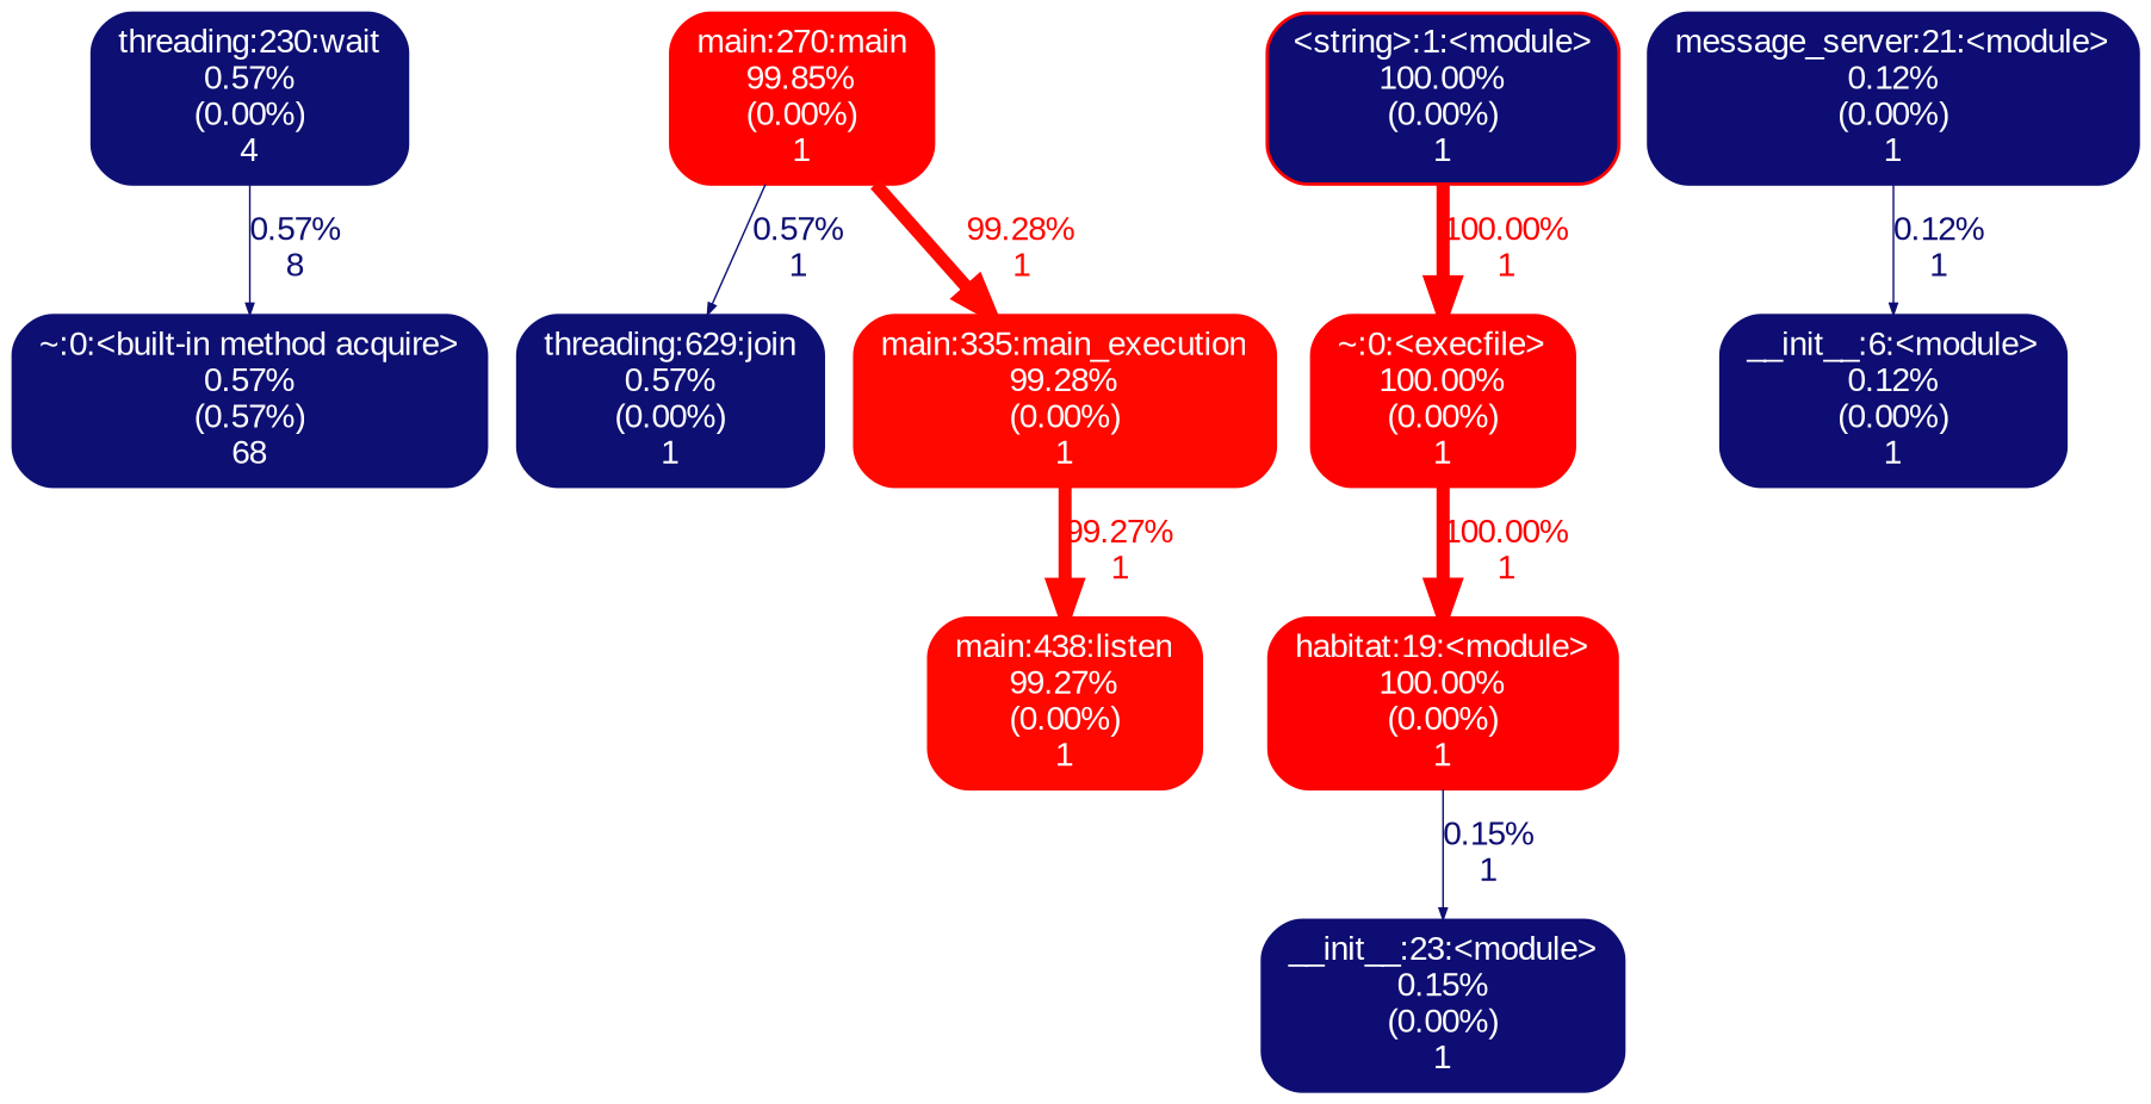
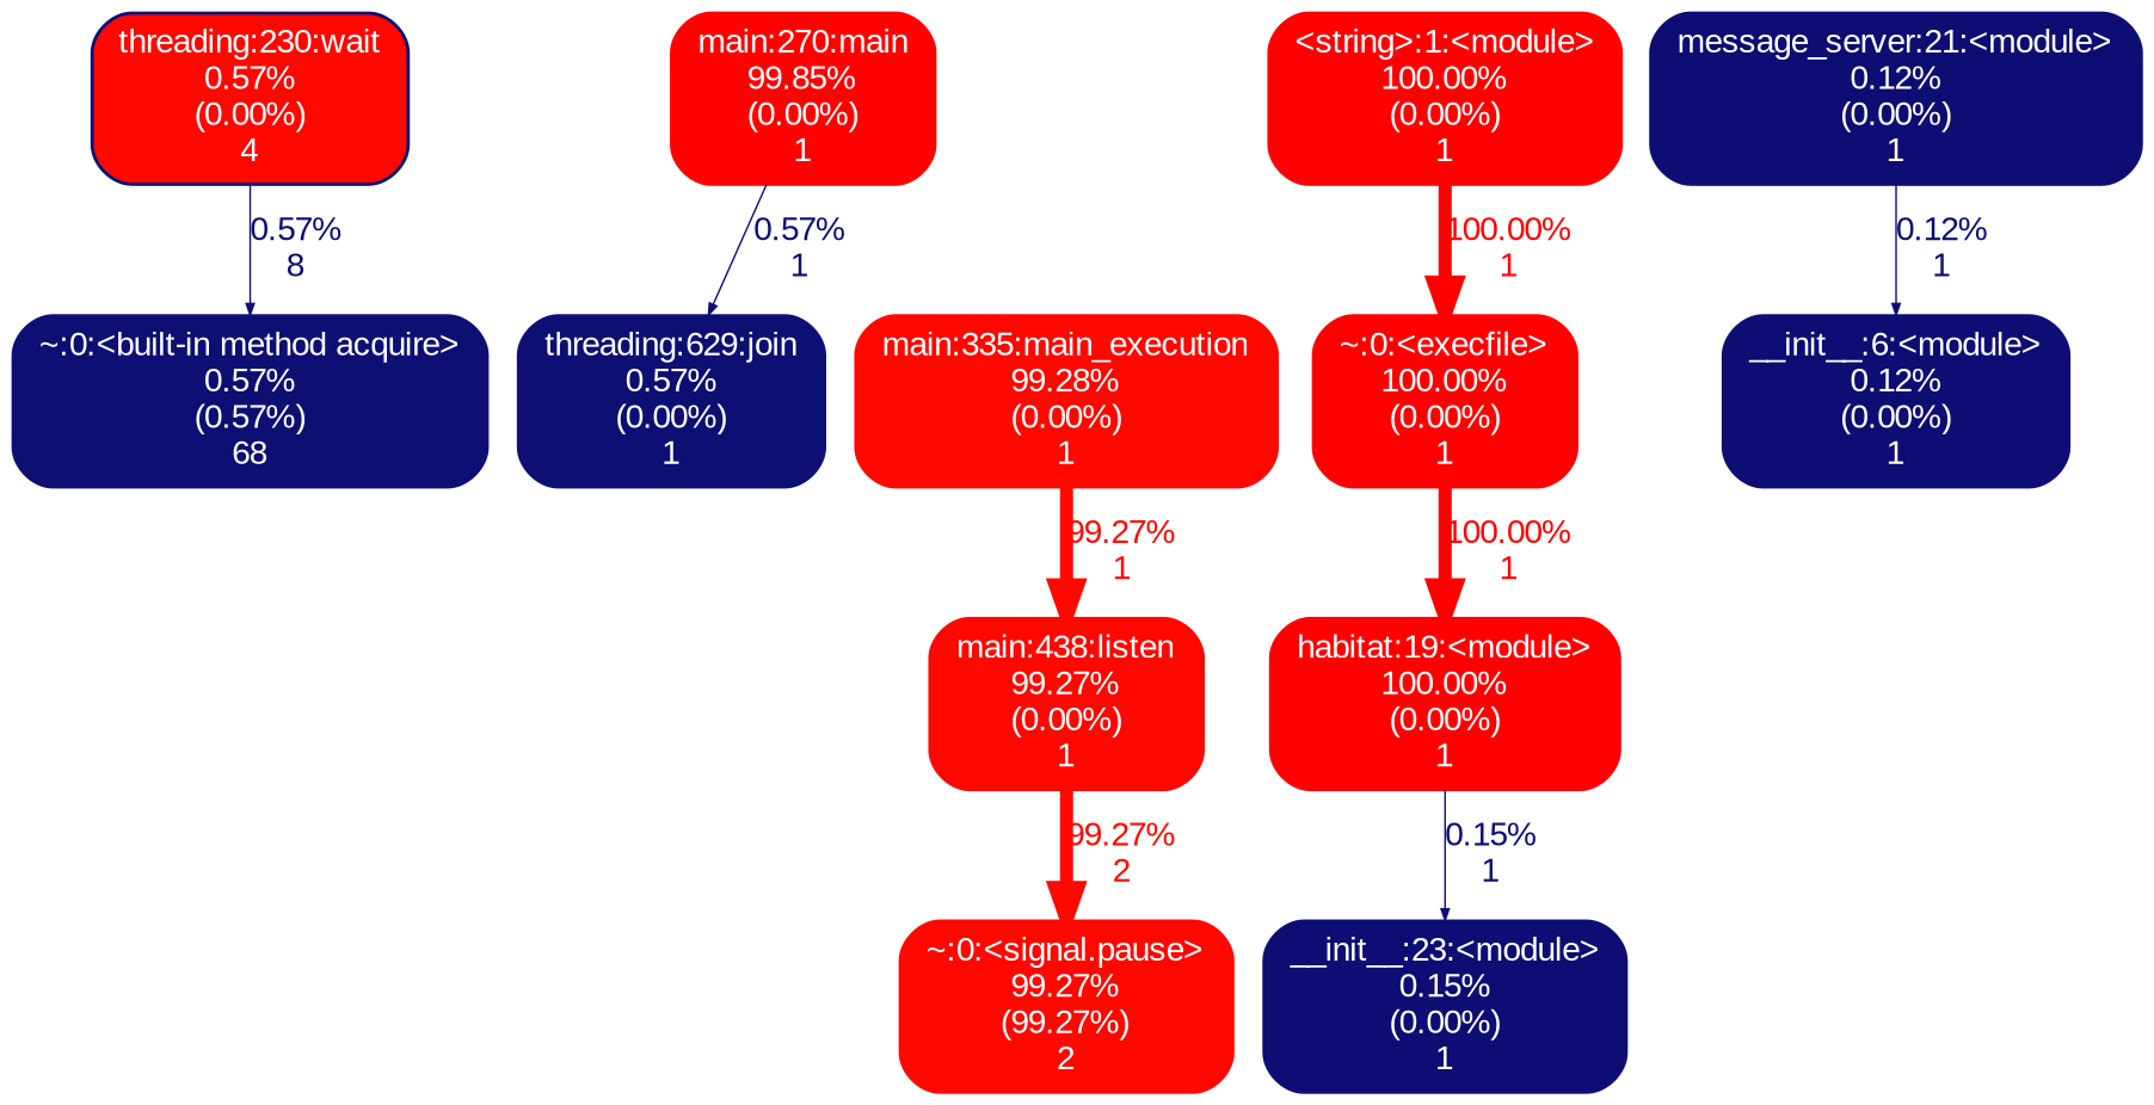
  digraph {
    fontname=Arial
    nodesep=0.125
    ranksep=0.25
    node [color="#0d0f73" fontcolor="#ffffff" fontname=Arial fontsize=10.00 shape=box style="filled,rounded"]
    edge [arrowsize=1.00 color="#fe0800" fontcolor="#fe0800" fontname=Arial fontsize=10.00 labeldistance=0.50 penwidth=0.50]
-   n1 [height=0 label="threading:230:wait\n0.57%\n(0.00%)\n4" width=0]
+   n1 [height=0 label="threading:230:wait\n0.57%\n(0.00%)\n4" width=0 fillcolor="#fe0800"]
    n2 [height=0 label="~:0:<built-in method acquire>\n0.57%\n(0.57%)\n68" width=0]
    n3 [height=0 label="threading:629:join\n0.57%\n(0.00%)\n1" width=0]
-   n4 [color="#ff0000" height=0 label="<string>:1:<module>\n100.00%\n(0.00%)\n1" width=0 fillcolor="#0d0d73"]
+   n4 [color="#ff0000" height=0 label="<string>:1:<module>\n100.00%\n(0.00%)\n1" width=0]
    n5 [color="#ff0000" height=0 label="~:0:<execfile>\n100.00%\n(0.00%)\n1" width=0]
    n6 [color="#ff0000" height=0 label="habitat:19:<module>\n100.00%\n(0.00%)\n1" width=0]
    n7 [color="#0d0d73" height=0 label="__init__:23:<module>\n0.15%\n(0.00%)\n1" width=0]
    n8 [color="#0d0d73" height=0 label="message_server:21:<module>\n0.12%\n(0.00%)\n1" width=0]
    n9 [color="#0d0d73" height=0 label="__init__:6:<module>\n0.12%\n(0.00%)\n1" width=0]
+   n10 [color="#fe0800" height=0 label="~:0:<signal.pause>\n99.27%\n(99.27%)\n2" width=0]
    n11 [color="#fe0800" height=0 label="main:438:listen\n99.27%\n(0.00%)\n1" width=0]
    n12 [color="#fe0800" height=0 label="main:335:main_execution\n99.28%\n(0.00%)\n1" width=0]
    n13 [color="#ff0200" height=0 label="main:270:main\n99.85%\n(0.00%)\n1" width=0]
    n1 -> n2 [arrowsize=0.35 color="#0d0f73" fontcolor="#0d0f73" label="0.57%\n8"]
    n4 -> n5 [color="#ff0000" fontcolor="#ff0000" label="100.00%\n1" labeldistance=4.00 penwidth=4.00]
    n5 -> n6 [color="#ff0000" fontcolor="#ff0000" label="100.00%\n1" labeldistance=4.00 penwidth=4.00]
    n6 -> n7 [arrowsize=0.35 color="#0d0d73" fontcolor="#0d0d73" label="0.15%\n1"]
    n8 -> n9 [arrowsize=0.35 color="#0d0d73" fontcolor="#0d0d73" label="0.12%\n1"]
+   n11 -> n10 [label="99.27%\n2" labeldistance=3.97 penwidth=3.97]
    n12 -> n11 [label="99.27%\n1" labeldistance=3.97 penwidth=3.97]
    n13 -> n3 [arrowsize=0.35 color="#0d0f73" fontcolor="#0d0f73" label="0.57%\n1"]
-   n13 -> n12 [label="99.28%\n1" labeldistance=3.97 penwidth=3.97]
  }
